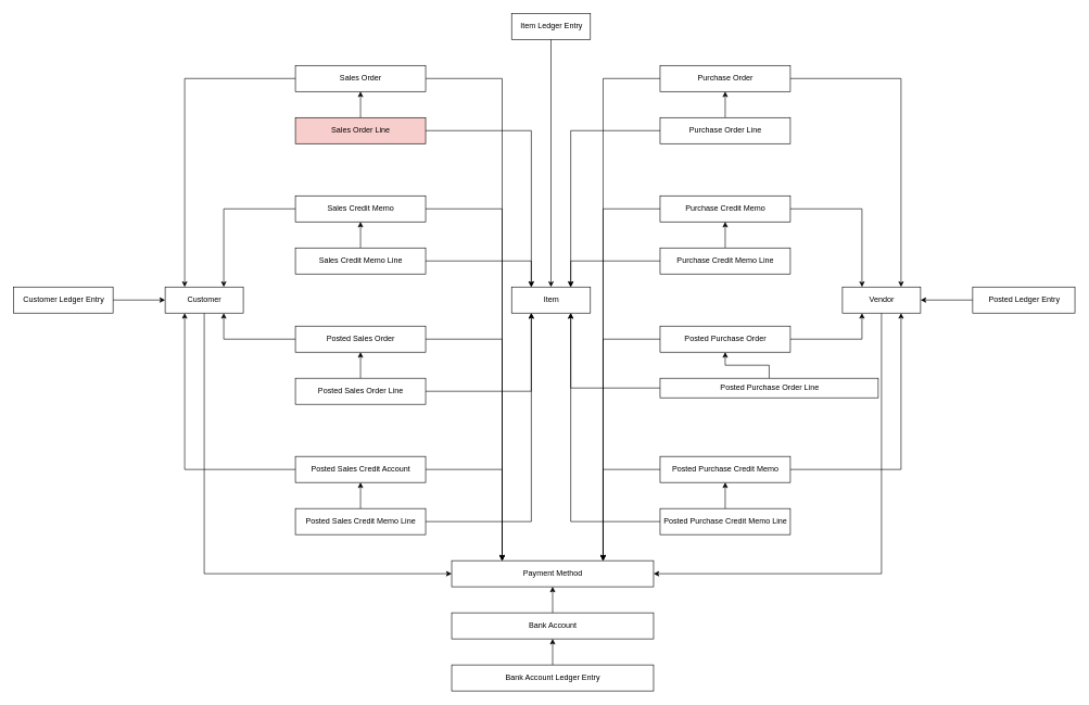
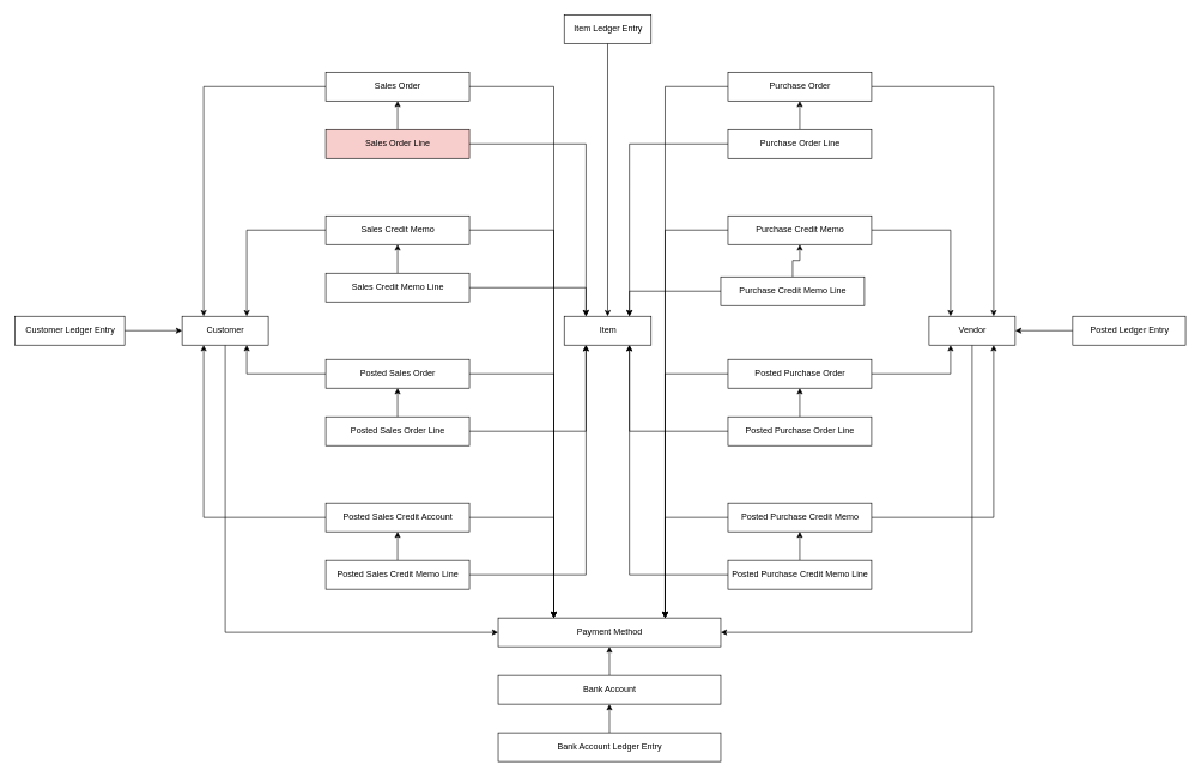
  <mxCell id="0" />
  <mxCell id="1" parent="0" />
  <mxCell id="2" value="Item" style="html=1;" vertex="1" parent="1"><mxGeometry x="785" y="440" width="121" height="40" as="geometry" /></mxCell>
  <mxCell id="3" style="edgeStyle=orthogonalEdgeStyle;rounded=0;orthogonalLoop=1;jettySize=auto;html=1;entryX=0.5;entryY=0;entryDx=0;entryDy=0;" edge="1" parent="1" source="4" target="2"><mxGeometry relative="1" as="geometry" /></mxCell>
  <mxCell id="4" value="Item Ledger Entry" style="html=1;" vertex="1" parent="1"><mxGeometry x="785" width="121" height="40" as="geometry" y="20" /></mxCell>
  <mxCell id="5" style="edgeStyle=orthogonalEdgeStyle;rounded=0;orthogonalLoop=1;jettySize=auto;html=1;entryX=0;entryY=0.5;entryDx=0;entryDy=0;exitX=0.5;exitY=1;exitDx=0;exitDy=0;" edge="1" parent="1" source="6" target="61"><mxGeometry relative="1" as="geometry"><Array as="points"><mxPoint x="313" y="880" /></Array></mxGeometry></mxCell>
  <mxCell id="6" value="Customer" style="html=1;" vertex="1" parent="1"><mxGeometry x="253" y="440" width="120" height="40" as="geometry" /></mxCell>
  <mxCell id="7" style="edgeStyle=orthogonalEdgeStyle;rounded=0;orthogonalLoop=1;jettySize=auto;html=1;entryX=1;entryY=0.5;entryDx=0;entryDy=0;exitX=0.5;exitY=1;exitDx=0;exitDy=0;" edge="1" parent="1" source="8" target="61"><mxGeometry relative="1" as="geometry"><Array as="points"><mxPoint x="1353" y="880" /></Array></mxGeometry></mxCell>
  <mxCell id="8" value="Vendor" style="html=1;" vertex="1" parent="1"><mxGeometry x="1293" y="440" width="120" height="40" as="geometry" /></mxCell>
  <mxCell id="9" style="edgeStyle=orthogonalEdgeStyle;rounded=0;orthogonalLoop=1;jettySize=auto;html=1;entryX=0;entryY=0.5;entryDx=0;entryDy=0;" edge="1" parent="1" source="10" target="6"><mxGeometry relative="1" as="geometry" /></mxCell>
  <mxCell id="10" value="Customer Ledger Entry" style="html=1;" vertex="1" parent="1"><mxGeometry x="20" y="440" width="153" height="40" as="geometry" /></mxCell>
  <mxCell id="11" style="edgeStyle=orthogonalEdgeStyle;rounded=0;orthogonalLoop=1;jettySize=auto;html=1;entryX=1;entryY=0.5;entryDx=0;entryDy=0;" edge="1" parent="1" source="12" target="8"><mxGeometry relative="1" as="geometry" /></mxCell>
  <mxCell id="12" value="Posted Ledger Entry" style="html=1;" vertex="1" parent="1"><mxGeometry x="1493" y="440" width="157" height="40" as="geometry" /></mxCell>
  <mxCell id="13" style="edgeStyle=orthogonalEdgeStyle;rounded=0;orthogonalLoop=1;jettySize=auto;html=1;entryX=0.25;entryY=0;entryDx=0;entryDy=0;" edge="1" parent="1" source="15" target="6"><mxGeometry relative="1" as="geometry"><Array as="points"><mxPoint x="283" y="120" /></Array></mxGeometry></mxCell>
  <mxCell id="14" style="edgeStyle=orthogonalEdgeStyle;rounded=0;orthogonalLoop=1;jettySize=auto;html=1;entryX=0.25;entryY=0;entryDx=0;entryDy=0;" edge="1" parent="1" source="15" target="61"><mxGeometry relative="1" as="geometry" /></mxCell>
  <mxCell id="15" value="Sales Order" style="html=1;" vertex="1" parent="1"><mxGeometry x="453" y="100" width="200" height="40" as="geometry" /></mxCell>
  <mxCell id="16" style="edgeStyle=orthogonalEdgeStyle;rounded=0;orthogonalLoop=1;jettySize=auto;html=1;exitX=1;exitY=0.5;exitDx=0;exitDy=0;entryX=0.25;entryY=0;entryDx=0;entryDy=0;" edge="1" parent="1" source="18" target="2"><mxGeometry relative="1" as="geometry" /></mxCell>
  <mxCell id="17" style="edgeStyle=orthogonalEdgeStyle;rounded=0;orthogonalLoop=1;jettySize=auto;html=1;entryX=0.5;entryY=1;entryDx=0;entryDy=0;" edge="1" parent="1" source="18" target="15"><mxGeometry relative="1" as="geometry" /></mxCell>
  <mxCell id="18" value="Sales Order Line" style="html=1;fillColor=#f8cecc;" vertex="1" parent="1"><mxGeometry x="453" y="180" width="200" height="40" as="geometry" /></mxCell>
  <mxCell id="19" style="edgeStyle=orthogonalEdgeStyle;rounded=0;orthogonalLoop=1;jettySize=auto;html=1;entryX=0.75;entryY=0;entryDx=0;entryDy=0;" edge="1" parent="1" source="21" target="6"><mxGeometry relative="1" as="geometry" /></mxCell>
  <mxCell id="20" style="edgeStyle=orthogonalEdgeStyle;rounded=0;orthogonalLoop=1;jettySize=auto;html=1;entryX=0.25;entryY=0;entryDx=0;entryDy=0;" edge="1" parent="1" source="21" target="61"><mxGeometry relative="1" as="geometry" /></mxCell>
  <mxCell id="21" value="Sales Credit Memo" style="html=1;" vertex="1" parent="1"><mxGeometry x="453" y="300" width="200" height="40" as="geometry" /></mxCell>
  <mxCell id="22" style="edgeStyle=orthogonalEdgeStyle;rounded=0;orthogonalLoop=1;jettySize=auto;html=1;exitX=1;exitY=0.5;exitDx=0;exitDy=0;entryX=0.25;entryY=0;entryDx=0;entryDy=0;" edge="1" parent="1" source="24" target="2"><mxGeometry relative="1" as="geometry" /></mxCell>
  <mxCell id="23" style="edgeStyle=orthogonalEdgeStyle;rounded=0;orthogonalLoop=1;jettySize=auto;html=1;entryX=0.5;entryY=1;entryDx=0;entryDy=0;" edge="1" parent="1" source="24" target="21"><mxGeometry relative="1" as="geometry" /></mxCell>
  <mxCell id="24" value="Sales Credit Memo Line" style="html=1;" vertex="1" parent="1"><mxGeometry x="453" y="380" width="200" height="40" as="geometry" /></mxCell>
  <mxCell id="25" style="edgeStyle=orthogonalEdgeStyle;rounded=0;orthogonalLoop=1;jettySize=auto;html=1;entryX=0.75;entryY=1;entryDx=0;entryDy=0;" edge="1" parent="1" source="27" target="6"><mxGeometry relative="1" as="geometry" /></mxCell>
  <mxCell id="26" style="edgeStyle=orthogonalEdgeStyle;rounded=0;orthogonalLoop=1;jettySize=auto;html=1;entryX=0.25;entryY=0;entryDx=0;entryDy=0;" edge="1" parent="1" source="27" target="61"><mxGeometry relative="1" as="geometry" /></mxCell>
  <mxCell id="27" value="Posted Sales Order" style="html=1;" vertex="1" parent="1"><mxGeometry x="453" y="500" width="200" height="40" as="geometry" /></mxCell>
  <mxCell id="28" style="edgeStyle=orthogonalEdgeStyle;rounded=0;orthogonalLoop=1;jettySize=auto;html=1;entryX=0.25;entryY=1;entryDx=0;entryDy=0;" edge="1" parent="1" source="30" target="2"><mxGeometry relative="1" as="geometry" /></mxCell>
  <mxCell id="29" style="edgeStyle=orthogonalEdgeStyle;rounded=0;orthogonalLoop=1;jettySize=auto;html=1;entryX=0.5;entryY=1;entryDx=0;entryDy=0;" edge="1" parent="1" source="30" target="27"><mxGeometry relative="1" as="geometry" /></mxCell>
  <mxCell id="30" value="Posted Sales Order Line" style="html=1;" vertex="1" parent="1"><mxGeometry x="453" y="580" width="200" height="40" as="geometry" /></mxCell>
  <mxCell id="31" style="edgeStyle=orthogonalEdgeStyle;rounded=0;orthogonalLoop=1;jettySize=auto;html=1;entryX=0.25;entryY=1;entryDx=0;entryDy=0;" edge="1" parent="1" source="33" target="6"><mxGeometry relative="1" as="geometry" /></mxCell>
  <mxCell id="32" style="edgeStyle=orthogonalEdgeStyle;rounded=0;orthogonalLoop=1;jettySize=auto;html=1;entryX=0.25;entryY=0;entryDx=0;entryDy=0;" edge="1" parent="1" source="33" target="61"><mxGeometry relative="1" as="geometry" /></mxCell>
  <mxCell id="33" value="Posted Sales Credit Account" style="html=1;" vertex="1" parent="1"><mxGeometry x="453" y="700" width="200" height="40" as="geometry" /></mxCell>
  <mxCell id="34" style="edgeStyle=orthogonalEdgeStyle;rounded=0;orthogonalLoop=1;jettySize=auto;html=1;entryX=0.25;entryY=1;entryDx=0;entryDy=0;" edge="1" parent="1" source="36" target="2"><mxGeometry relative="1" as="geometry" /></mxCell>
  <mxCell id="35" style="edgeStyle=orthogonalEdgeStyle;rounded=0;orthogonalLoop=1;jettySize=auto;html=1;entryX=0.5;entryY=1;entryDx=0;entryDy=0;" edge="1" parent="1" source="36" target="33"><mxGeometry relative="1" as="geometry" /></mxCell>
  <mxCell id="36" value="Posted Sales Credit Memo Line" style="html=1;" vertex="1" parent="1"><mxGeometry x="453" y="780" width="200" height="40" as="geometry" /></mxCell>
  <mxCell id="37" style="edgeStyle=orthogonalEdgeStyle;rounded=0;orthogonalLoop=1;jettySize=auto;html=1;entryX=0.75;entryY=0;entryDx=0;entryDy=0;" edge="1" parent="1" source="39" target="8"><mxGeometry relative="1" as="geometry" /></mxCell>
  <mxCell id="38" style="edgeStyle=orthogonalEdgeStyle;rounded=0;orthogonalLoop=1;jettySize=auto;html=1;entryX=0.75;entryY=0;entryDx=0;entryDy=0;" edge="1" parent="1" source="39" target="61"><mxGeometry relative="1" as="geometry" /></mxCell>
  <mxCell id="39" value="Purchase Order" style="html=1;" vertex="1" parent="1"><mxGeometry x="1013" y="100" width="200" height="40" as="geometry" /></mxCell>
  <mxCell id="40" style="edgeStyle=orthogonalEdgeStyle;rounded=0;orthogonalLoop=1;jettySize=auto;html=1;entryX=0.75;entryY=0;entryDx=0;entryDy=0;" edge="1" parent="1" source="42" target="2"><mxGeometry relative="1" as="geometry" /></mxCell>
  <mxCell id="41" style="edgeStyle=orthogonalEdgeStyle;rounded=0;orthogonalLoop=1;jettySize=auto;html=1;entryX=0.5;entryY=1;entryDx=0;entryDy=0;" edge="1" parent="1" source="42" target="39"><mxGeometry relative="1" as="geometry" /></mxCell>
  <mxCell id="42" value="Purchase Order Line" style="html=1;" vertex="1" parent="1"><mxGeometry x="1013" y="180" width="200" height="40" as="geometry" /></mxCell>
  <mxCell id="43" style="edgeStyle=orthogonalEdgeStyle;rounded=0;orthogonalLoop=1;jettySize=auto;html=1;entryX=0.25;entryY=0;entryDx=0;entryDy=0;" edge="1" parent="1" source="45" target="8"><mxGeometry relative="1" as="geometry" /></mxCell>
  <mxCell id="44" style="edgeStyle=orthogonalEdgeStyle;rounded=0;orthogonalLoop=1;jettySize=auto;html=1;entryX=0.75;entryY=0;entryDx=0;entryDy=0;" edge="1" parent="1" source="45" target="61"><mxGeometry relative="1" as="geometry" /></mxCell>
  <mxCell id="45" value="Purchase Credit Memo" style="html=1;" vertex="1" parent="1"><mxGeometry x="1013" y="300" width="200" height="40" as="geometry" /></mxCell>
  <mxCell id="46" style="edgeStyle=orthogonalEdgeStyle;rounded=0;orthogonalLoop=1;jettySize=auto;html=1;entryX=0.75;entryY=0;entryDx=0;entryDy=0;" edge="1" parent="1" source="48" target="2"><mxGeometry relative="1" as="geometry" /></mxCell>
  <mxCell id="47" style="edgeStyle=orthogonalEdgeStyle;rounded=0;orthogonalLoop=1;jettySize=auto;html=1;entryX=0.5;entryY=1;entryDx=0;entryDy=0;" edge="1" parent="1" source="48" target="45"><mxGeometry relative="1" as="geometry" /></mxCell>
- <mxCell id="48" value="Purchase Credit Memo Line" style="html=1;" vertex="1" parent="1"><mxGeometry x="1013" y="380" width="200" height="40" as="geometry" /></mxCell>
+ <mxCell id="48" value="Purchase Credit Memo Line" style="html=1;" vertex="1" parent="1"><mxGeometry x="1003" y="385" width="200" height="40" as="geometry" /></mxCell>
  <mxCell id="49" style="edgeStyle=orthogonalEdgeStyle;rounded=0;orthogonalLoop=1;jettySize=auto;html=1;entryX=0.25;entryY=1;entryDx=0;entryDy=0;" edge="1" parent="1" source="51" target="8"><mxGeometry relative="1" as="geometry" /></mxCell>
  <mxCell id="50" style="edgeStyle=orthogonalEdgeStyle;rounded=0;orthogonalLoop=1;jettySize=auto;html=1;entryX=0.75;entryY=0;entryDx=0;entryDy=0;" edge="1" parent="1" source="51" target="61"><mxGeometry relative="1" as="geometry" /></mxCell>
  <mxCell id="51" value="Posted Purchase Order" style="html=1;" vertex="1" parent="1"><mxGeometry x="1013" y="500" width="200" height="40" as="geometry" /></mxCell>
  <mxCell id="52" style="edgeStyle=orthogonalEdgeStyle;rounded=0;orthogonalLoop=1;jettySize=auto;html=1;entryX=0.75;entryY=1;entryDx=0;entryDy=0;" edge="1" parent="1" source="54" target="2"><mxGeometry relative="1" as="geometry" /></mxCell>
  <mxCell id="53" style="edgeStyle=orthogonalEdgeStyle;rounded=0;orthogonalLoop=1;jettySize=auto;html=1;entryX=0.5;entryY=1;entryDx=0;entryDy=0;" edge="1" parent="1" source="54" target="51"><mxGeometry relative="1" as="geometry" /></mxCell>
- <mxCell id="54" value="Posted Purchase Order Line" style="html=1;" vertex="1" parent="1"><mxGeometry x="1013" y="580" width="335" height="30" as="geometry" /></mxCell>
+ <mxCell id="54" value="Posted Purchase Order Line" style="html=1;" vertex="1" parent="1"><mxGeometry x="1013" y="580" width="200" height="40" as="geometry" /></mxCell>
  <mxCell id="55" style="edgeStyle=orthogonalEdgeStyle;rounded=0;orthogonalLoop=1;jettySize=auto;html=1;entryX=0.75;entryY=1;entryDx=0;entryDy=0;" edge="1" parent="1" source="57" target="8"><mxGeometry relative="1" as="geometry" /></mxCell>
  <mxCell id="56" style="edgeStyle=orthogonalEdgeStyle;rounded=0;orthogonalLoop=1;jettySize=auto;html=1;entryX=0.75;entryY=0;entryDx=0;entryDy=0;" edge="1" parent="1" source="57" target="61"><mxGeometry relative="1" as="geometry" /></mxCell>
  <mxCell id="57" value="Posted Purchase Credit Memo" style="html=1;" vertex="1" parent="1"><mxGeometry x="1013" y="700" width="200" height="40" as="geometry" /></mxCell>
  <mxCell id="58" style="edgeStyle=orthogonalEdgeStyle;rounded=0;orthogonalLoop=1;jettySize=auto;html=1;entryX=0.75;entryY=1;entryDx=0;entryDy=0;" edge="1" parent="1" source="60" target="2"><mxGeometry relative="1" as="geometry" /></mxCell>
  <mxCell id="59" style="edgeStyle=orthogonalEdgeStyle;rounded=0;orthogonalLoop=1;jettySize=auto;html=1;entryX=0.5;entryY=1;entryDx=0;entryDy=0;" edge="1" parent="1" source="60" target="57"><mxGeometry relative="1" as="geometry" /></mxCell>
  <mxCell id="60" value="Posted Purchase Credit Memo Line" style="html=1;" vertex="1" parent="1"><mxGeometry x="1013" y="780" width="200" height="40" as="geometry" /></mxCell>
  <mxCell id="61" value="Payment Method" style="html=1;" vertex="1" parent="1"><mxGeometry x="693" y="860" width="310" height="40" as="geometry" /></mxCell>
  <mxCell id="62" style="edgeStyle=orthogonalEdgeStyle;rounded=0;orthogonalLoop=1;jettySize=auto;html=1;entryX=0.5;entryY=1;entryDx=0;entryDy=0;" edge="1" parent="1" source="63" target="61"><mxGeometry relative="1" as="geometry" /></mxCell>
  <mxCell id="63" value="Bank Account" style="html=1;" vertex="1" parent="1"><mxGeometry x="693" y="940" width="310" height="40" as="geometry" /></mxCell>
  <mxCell id="64" style="edgeStyle=orthogonalEdgeStyle;rounded=0;orthogonalLoop=1;jettySize=auto;html=1;entryX=0.5;entryY=1;entryDx=0;entryDy=0;" edge="1" parent="1" source="65" target="63"><mxGeometry relative="1" as="geometry" /></mxCell>
  <mxCell id="65" value="Bank Account Ledger Entry" style="html=1;" vertex="1" parent="1"><mxGeometry x="693" y="1020" width="310" height="40" as="geometry" /></mxCell>
